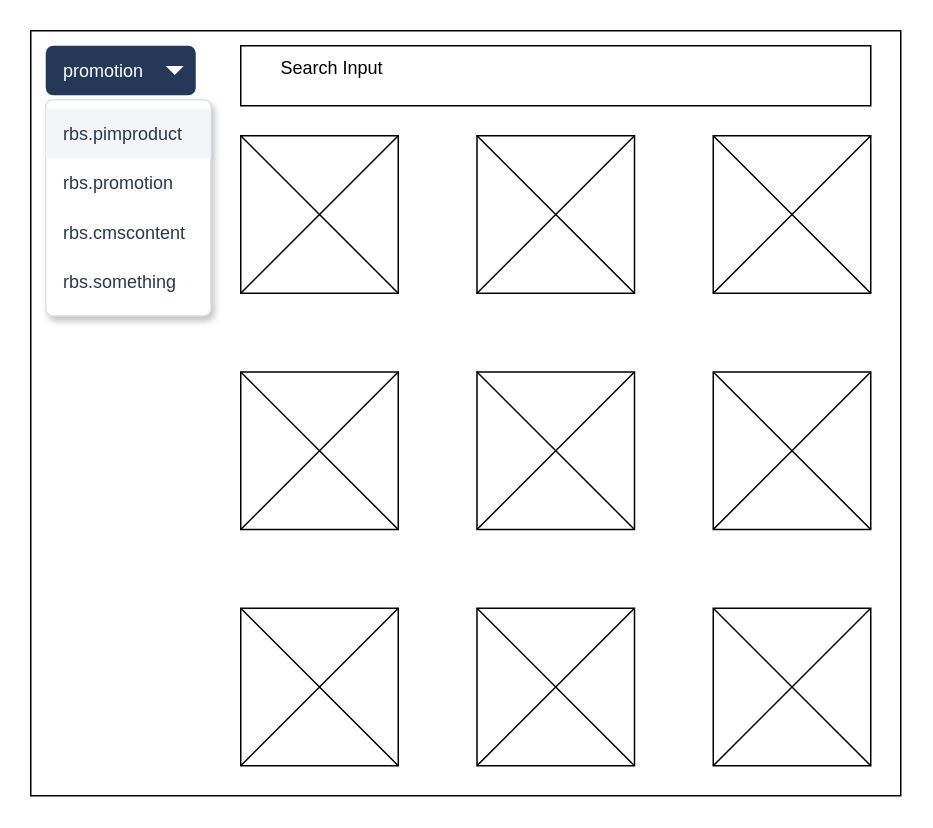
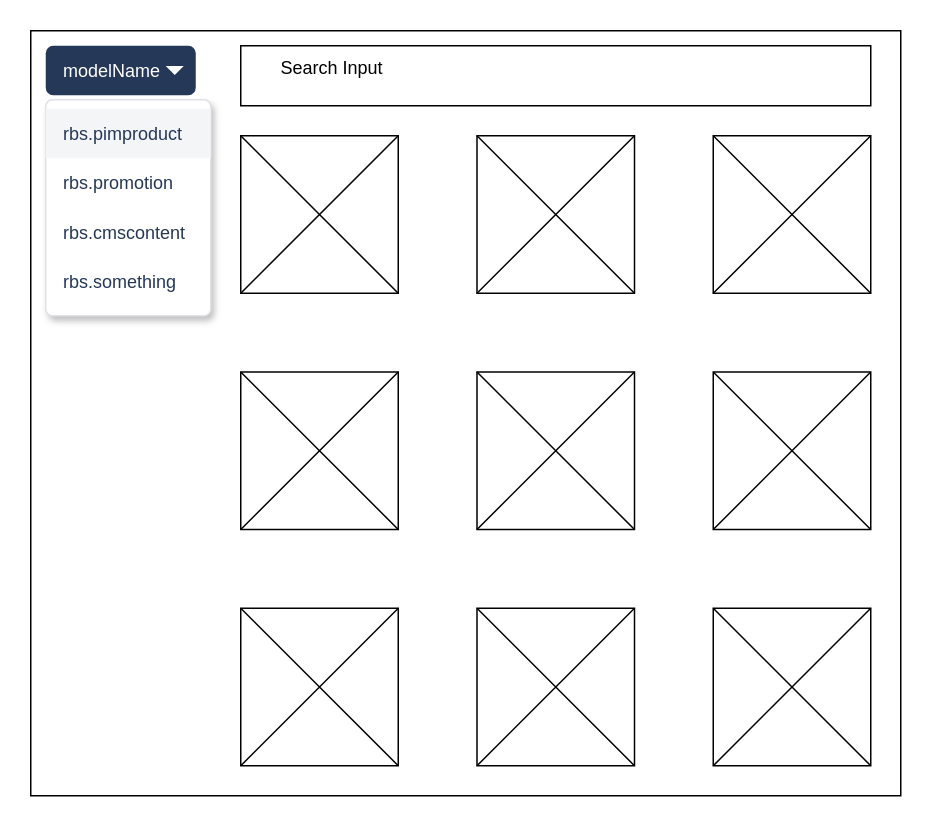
  <mxCell id="0" />
  <mxCell id="1" parent="0" />
  <mxCell id="2" value="" style="rounded=0;whiteSpace=wrap;html=1;" parent="1" vertex="1"><mxGeometry x="20" y="20" width="580" height="510" as="geometry" /></mxCell>
- <mxCell id="3" value="promotion" style="rounded=1;fillColor=#253858;strokeColor=none;html=1;fontColor=#ffffff;align=left;fontSize=12;spacingLeft=10" parent="1" vertex="1"><mxGeometry x="30" y="30" width="100" height="33" as="geometry" /></mxCell>
+ <mxCell id="3" value="modelName" style="rounded=1;fillColor=#253858;strokeColor=none;html=1;fontColor=#ffffff;align=left;fontSize=12;spacingLeft=10" parent="1" vertex="1"><mxGeometry x="30" y="30" width="100" height="33" as="geometry" /></mxCell>
  <mxCell id="4" value="" style="shape=triangle;direction=south;fillColor=#ffffff;strokeColor=none;html=1" parent="3" vertex="1"><mxGeometry x="1" y="0.5" width="12" height="6" relative="1" as="geometry"><mxPoint x="-20" y="-3" as="offset" /></mxGeometry></mxCell>
  <mxCell id="5" value="" style="rounded=1;fillColor=#ffffff;strokeColor=#DFE1E5;shadow=1;html=1;arcSize=4" parent="1" vertex="1"><mxGeometry x="30" y="66" width="110" height="144" as="geometry" /></mxCell>
  <mxCell id="6" value="rbs.pimproduct" style="rounded=0;fillColor=#F4F5F7;strokeColor=none;shadow=0;html=1;align=left;fontSize=12;spacingLeft=10;fontColor=#253858;resizeWidth=1" parent="5" vertex="1"><mxGeometry width="110" height="33" relative="1" as="geometry"><mxPoint y="6" as="offset" /></mxGeometry></mxCell>
  <mxCell id="7" value="rbs.promotion" style="rounded=0;fillColor=none;strokeColor=none;shadow=0;html=1;align=left;fontSize=12;spacingLeft=10;fontColor=#253858;resizeWidth=1" parent="5" vertex="1"><mxGeometry width="110" height="33" relative="1" as="geometry"><mxPoint y="39" as="offset" /></mxGeometry></mxCell>
  <mxCell id="8" value="rbs.cmscontent" style="rounded=0;fillColor=none;strokeColor=none;shadow=0;html=1;align=left;fontSize=12;spacingLeft=10;fontColor=#253858;resizeWidth=1" parent="5" vertex="1"><mxGeometry width="110" height="33" relative="1" as="geometry"><mxPoint y="72" as="offset" /></mxGeometry></mxCell>
  <mxCell id="9" value="rbs.something" style="rounded=0;fillColor=none;strokeColor=none;shadow=0;html=1;align=left;fontSize=12;spacingLeft=10;fontColor=#253858;resizeWidth=1" parent="5" vertex="1"><mxGeometry width="110" height="33" relative="1" as="geometry"><mxPoint y="105" as="offset" /></mxGeometry></mxCell>
  <mxCell id="10" value="" style="verticalLabelPosition=bottom;verticalAlign=top;html=1;shadow=0;dashed=0;strokeWidth=1;shape=mxgraph.ios.iIconGrid;gridSize=3,3;" parent="1" vertex="1"><mxGeometry x="160" y="90" width="420" height="420" as="geometry" /></mxCell>
  <mxCell id="11" value="" style="rounded=0;whiteSpace=wrap;html=1;" parent="1" vertex="1"><mxGeometry x="160" y="30" width="420" height="40" as="geometry" /></mxCell>
  <mxCell id="12" value="Search Input" style="text;html=1;strokeColor=none;fillColor=none;align=left;verticalAlign=middle;whiteSpace=wrap;rounded=0;" parent="1" vertex="1"><mxGeometry x="185" y="35" width="160" height="20" as="geometry" /></mxCell>
